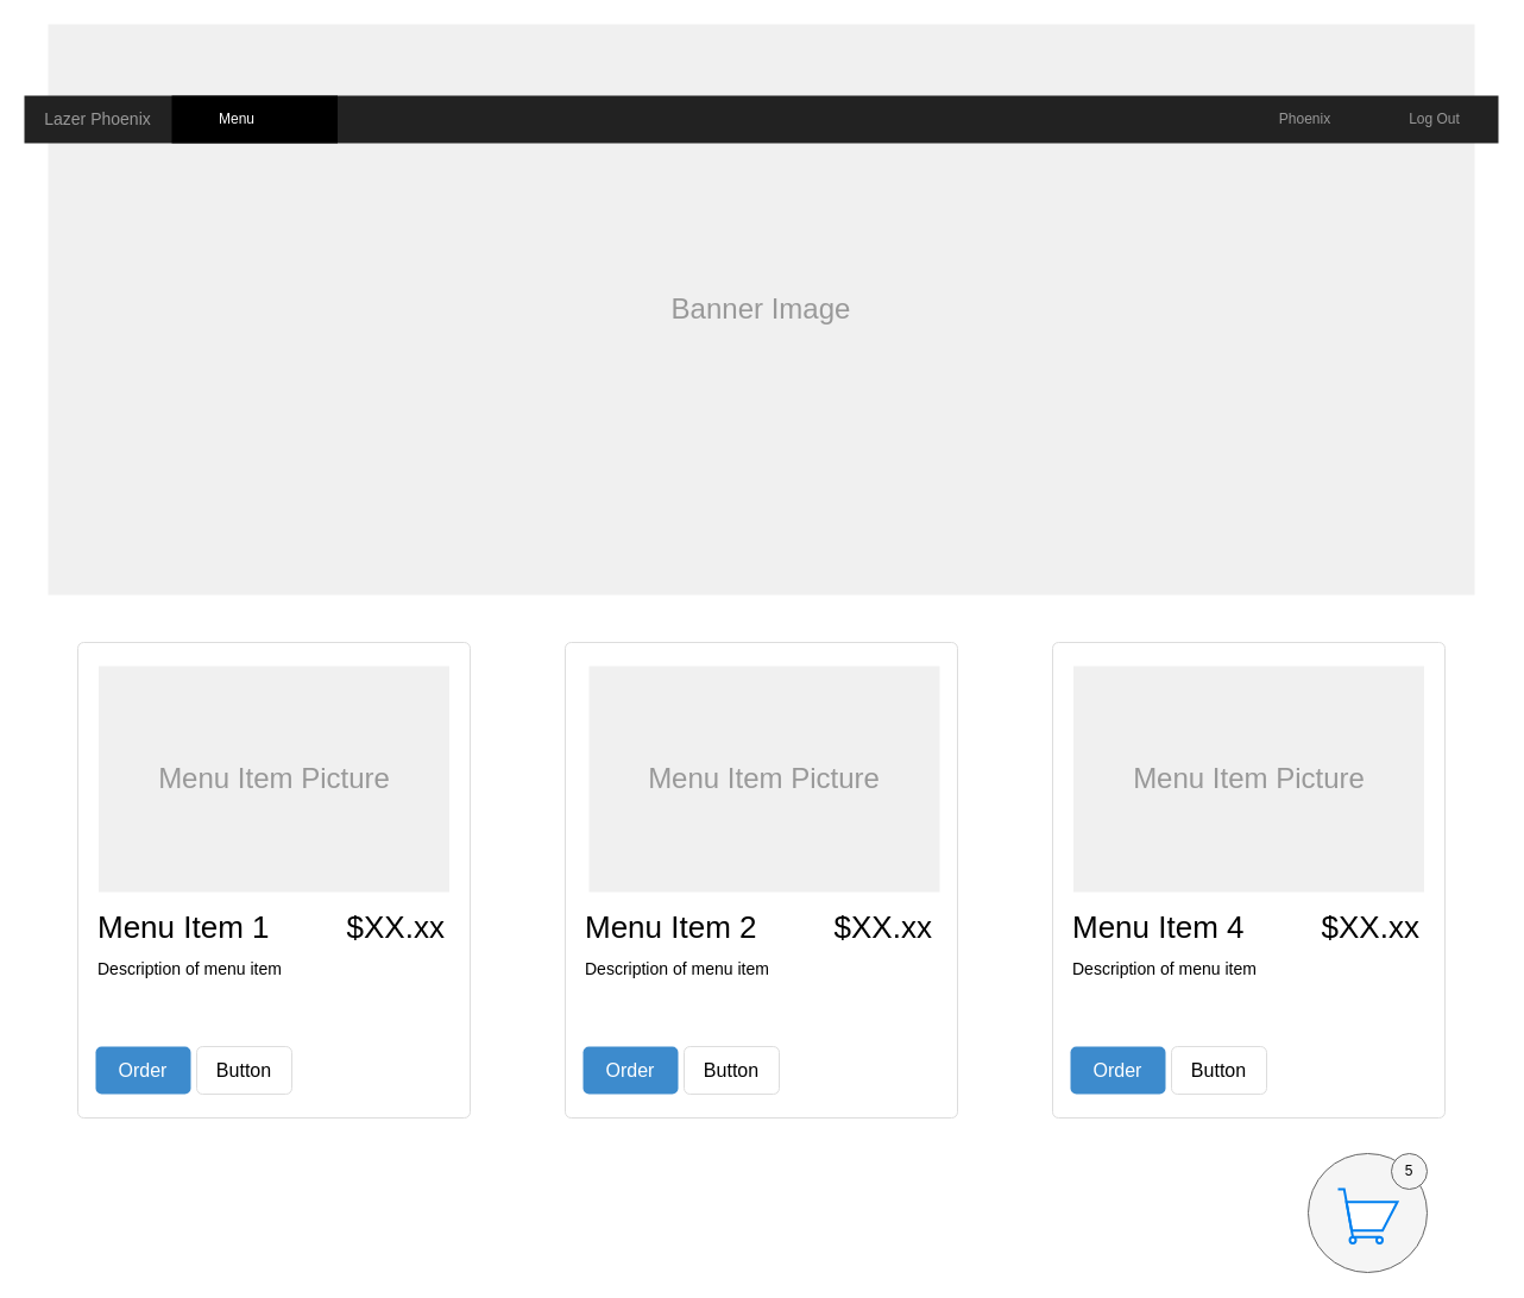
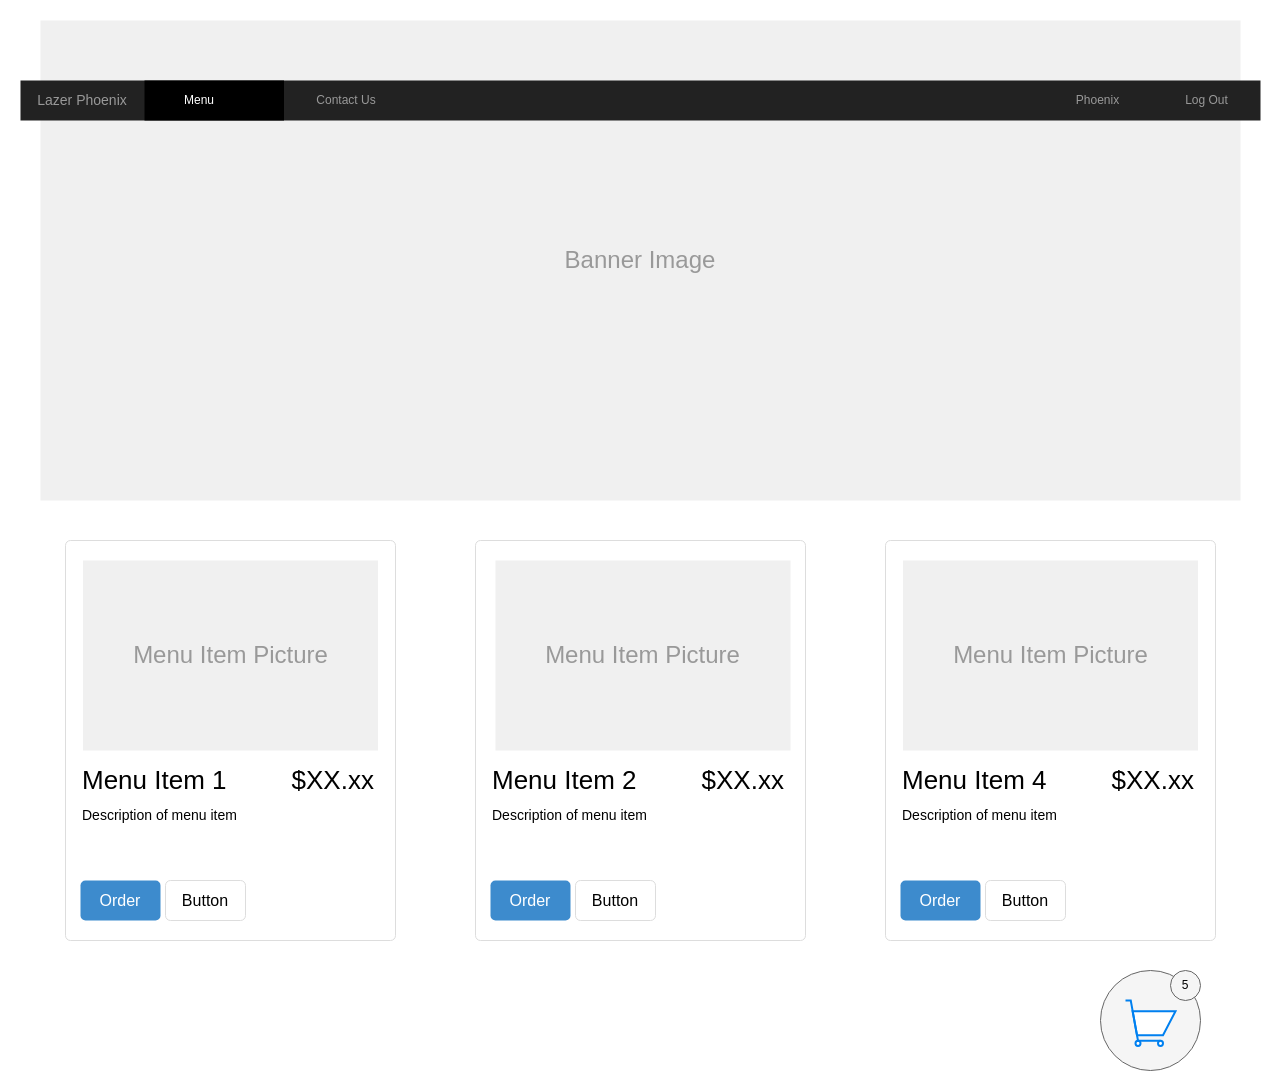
  <mxCell id="0" style=";html=1;" />
  <mxCell id="1" style=";html=1;" parent="0" />
  <mxCell id="2" value="Banner Image" style="shape=rect;fontSize=24;fillColor=#f0f0f0;strokeColor=none;fontColor=#999999;whiteSpace=wrap;" parent="1" vertex="1"><mxGeometry x="40" y="20" width="1200" height="480" as="geometry" /></mxCell>
  <mxCell id="3" value="" style="html=1;shadow=0;dashed=0;shape=mxgraph.bootstrap.rect;fillColor=#222222;strokeColor=none;whiteSpace=wrap;rounded=0;fontSize=12;fontColor=#000000;align=center;" parent="1" vertex="1"><mxGeometry y="80" width="1240" height="40" as="geometry" x="20" /></mxCell>
  <mxCell id="4" value="Lazer Phoenix" style="html=1;shadow=0;dashed=0;fillColor=none;strokeColor=none;shape=mxgraph.bootstrap.rect;fontColor=#999999;fontSize=14;whiteSpace=wrap;" parent="3" vertex="1"><mxGeometry width="124" height="40" as="geometry" /></mxCell>
  <mxCell id="5" value="Menu" style="html=1;shadow=0;dashed=0;shape=mxgraph.bootstrap.rect;fillColor=#000000;strokeColor=none;fontColor=#ffffff;spacingRight=30;whiteSpace=wrap;" parent="3" vertex="1"><mxGeometry x="124" width="139.5" height="40" as="geometry" /></mxCell>
+ <mxCell id="6" value="Contact Us" style="html=1;shadow=0;dashed=0;fillColor=none;strokeColor=none;shape=mxgraph.bootstrap.rect;fontColor=#999999;whiteSpace=wrap;" parent="3" vertex="1"><mxGeometry x="263.505" width="124" height="40" as="geometry" /></mxCell>
  <mxCell id="7" value="Phoenix" style="html=1;shadow=0;dashed=0;fillColor=none;strokeColor=none;shape=mxgraph.bootstrap.rect;fontColor=#999999;whiteSpace=wrap;" parent="3" vertex="1"><mxGeometry x="1023" width="108.5" height="40" as="geometry" /></mxCell>
  <mxCell id="8" value="Log Out" style="html=1;shadow=0;dashed=0;fillColor=none;strokeColor=none;shape=mxgraph.bootstrap.rect;fontColor=#999999;whiteSpace=wrap;" parent="3" vertex="1"><mxGeometry x="1131.5" width="108.5" height="40" as="geometry" /></mxCell>
  <mxCell id="9" value="" style="html=1;shadow=0;dashed=0;shape=mxgraph.bootstrap.rrect;rSize=5;strokeColor=#dddddd;rounded=0;fontSize=12;align=center;" parent="1" vertex="1"><mxGeometry x="65" y="540" width="330" height="400" as="geometry" /></mxCell>
  <mxCell id="10" value="Menu Item 1&amp;nbsp; &amp;nbsp; &amp;nbsp; &amp;nbsp; &amp;nbsp;$XX.xx" style="html=1;shadow=0;dashed=0;shape=mxgraph.bootstrap.anchor;fontSize=26;align=left;whiteSpace=wrap;" parent="9" vertex="1"><mxGeometry x="15" y="220" width="300" height="40" as="geometry" /></mxCell>
  <mxCell id="11" value="Description of menu item" style="html=1;shadow=0;dashed=0;shape=mxgraph.bootstrap.anchor;strokeColor=#dddddd;whiteSpace=wrap;align=left;verticalAlign=top;fontSize=14;whiteSpace=wrap;" parent="9" vertex="1"><mxGeometry x="15" y="260" width="300" height="80" as="geometry" /></mxCell>
  <mxCell id="12" value="Order" style="html=1;shadow=0;dashed=0;shape=mxgraph.bootstrap.rrect;rSize=5;fontSize=16;fillColor=#3D8BCD;strokeColor=none;fontColor=#ffffff;whiteSpace=wrap;" parent="9" vertex="1"><mxGeometry y="1" width="80" height="40" relative="1" as="geometry"><mxPoint x="15" y="-60" as="offset" /></mxGeometry></mxCell>
  <mxCell id="13" value="Button" style="html=1;shadow=0;dashed=0;shape=mxgraph.bootstrap.rrect;rSize=5;fontSize=16;strokeColor=#dddddd;whiteSpace=wrap;" parent="9" vertex="1"><mxGeometry y="1" width="80" height="40" relative="1" as="geometry"><mxPoint x="100" y="-60" as="offset" /></mxGeometry></mxCell>
  <mxCell id="14" value="Menu Item Picture" style="shape=rect;fontSize=24;fillColor=#f0f0f0;strokeColor=none;fontColor=#999999;whiteSpace=wrap;" parent="9" vertex="1"><mxGeometry x="17.5" y="20" width="295" height="190" as="geometry" /></mxCell>
  <mxCell id="15" value="" style="html=1;shadow=0;dashed=0;shape=mxgraph.bootstrap.rrect;rSize=5;strokeColor=#dddddd;rounded=0;fontSize=12;align=center;" parent="1" vertex="1"><mxGeometry x="475" y="540" width="330" height="400" as="geometry" /></mxCell>
  <mxCell id="16" value="Menu Item 2&amp;nbsp; &amp;nbsp; &amp;nbsp; &amp;nbsp; &amp;nbsp;$XX.xx" style="html=1;shadow=0;dashed=0;shape=mxgraph.bootstrap.anchor;fontSize=26;align=left;whiteSpace=wrap;" parent="15" vertex="1"><mxGeometry x="15" y="220" width="300" height="40" as="geometry" /></mxCell>
  <mxCell id="17" value="Description of menu item" style="html=1;shadow=0;dashed=0;shape=mxgraph.bootstrap.anchor;strokeColor=#dddddd;whiteSpace=wrap;align=left;verticalAlign=top;fontSize=14;whiteSpace=wrap;" parent="15" vertex="1"><mxGeometry x="15" y="260" width="300" height="80" as="geometry" /></mxCell>
  <mxCell id="18" value="Order" style="html=1;shadow=0;dashed=0;shape=mxgraph.bootstrap.rrect;rSize=5;fontSize=16;fillColor=#3D8BCD;strokeColor=none;fontColor=#ffffff;whiteSpace=wrap;" parent="15" vertex="1"><mxGeometry y="1" width="80" height="40" relative="1" as="geometry"><mxPoint x="15" y="-60" as="offset" /></mxGeometry></mxCell>
  <mxCell id="19" value="Button" style="html=1;shadow=0;dashed=0;shape=mxgraph.bootstrap.rrect;rSize=5;fontSize=16;strokeColor=#dddddd;whiteSpace=wrap;" parent="15" vertex="1"><mxGeometry y="1" width="80" height="40" relative="1" as="geometry"><mxPoint x="100" y="-60" as="offset" /></mxGeometry></mxCell>
  <mxCell id="20" value="Menu Item Picture" style="shape=rect;fontSize=24;fillColor=#f0f0f0;strokeColor=none;fontColor=#999999;whiteSpace=wrap;" parent="15" vertex="1"><mxGeometry x="20" y="20" width="295" height="190" as="geometry" /></mxCell>
  <mxCell id="21" value="" style="html=1;shadow=0;dashed=0;shape=mxgraph.bootstrap.rrect;rSize=5;strokeColor=#dddddd;rounded=0;fontSize=12;align=center;" parent="1" vertex="1"><mxGeometry x="885" y="540" width="330" height="400" as="geometry" /></mxCell>
  <mxCell id="22" value="Menu Item 4&amp;nbsp; &amp;nbsp; &amp;nbsp; &amp;nbsp; &amp;nbsp;$XX.xx" style="html=1;shadow=0;dashed=0;shape=mxgraph.bootstrap.anchor;fontSize=26;align=left;whiteSpace=wrap;" parent="21" vertex="1"><mxGeometry x="15" y="220" width="300" height="40" as="geometry" /></mxCell>
  <mxCell id="23" value="Description of menu item" style="html=1;shadow=0;dashed=0;shape=mxgraph.bootstrap.anchor;strokeColor=#dddddd;whiteSpace=wrap;align=left;verticalAlign=top;fontSize=14;whiteSpace=wrap;" parent="21" vertex="1"><mxGeometry x="15" y="260" width="300" height="80" as="geometry" /></mxCell>
  <mxCell id="24" value="Order" style="html=1;shadow=0;dashed=0;shape=mxgraph.bootstrap.rrect;rSize=5;fontSize=16;fillColor=#3D8BCD;strokeColor=none;fontColor=#ffffff;whiteSpace=wrap;" parent="21" vertex="1"><mxGeometry y="1" width="80" height="40" relative="1" as="geometry"><mxPoint x="15" y="-60" as="offset" /></mxGeometry></mxCell>
  <mxCell id="25" value="Button" style="html=1;shadow=0;dashed=0;shape=mxgraph.bootstrap.rrect;rSize=5;fontSize=16;strokeColor=#dddddd;whiteSpace=wrap;" parent="21" vertex="1"><mxGeometry y="1" width="80" height="40" relative="1" as="geometry"><mxPoint x="100" y="-60" as="offset" /></mxGeometry></mxCell>
  <mxCell id="26" value="Menu Item Picture" style="shape=rect;fontSize=24;fillColor=#f0f0f0;strokeColor=none;fontColor=#999999;whiteSpace=wrap;" parent="21" vertex="1"><mxGeometry x="17.5" y="20" width="295" height="190" as="geometry" /></mxCell>
  <mxCell id="27" value="" style="html=1;shadow=0;dashed=0;shape=mxgraph.bootstrap.radioButton2;labelPosition=right;verticalLabelPosition=middle;align=left;verticalAlign=middle;checked=0;spacing=5;checkedFill=#0085FC;checkedStroke=#ffffff;sketch=0;fillColor=#f5f5f5;fontColor=#333333;strokeColor=#666666;" parent="1" vertex="1"><mxGeometry x="1100" y="970" width="100" height="100" as="geometry" /></mxCell>
  <mxCell id="28" value="" style="html=1;shadow=0;dashed=0;shape=mxgraph.bootstrap.radioButton2;labelPosition=right;verticalLabelPosition=middle;align=left;verticalAlign=middle;checked=0;spacing=5;checkedFill=#0085FC;checkedStroke=#ffffff;sketch=0;fillColor=#f5f5f5;fontColor=#333333;strokeColor=#666666;" parent="1" vertex="1"><mxGeometry x="1170" y="970" width="30" height="30" as="geometry" /></mxCell>
  <mxCell id="29" value="5" style="text;html=1;align=center;verticalAlign=middle;whiteSpace=wrap;rounded=0;" parent="1" vertex="1"><mxGeometry x="1155" y="970" width="60" height="30" as="geometry" /></mxCell>
  <mxCell id="30" value="" style="html=1;verticalLabelPosition=bottom;align=center;labelBackgroundColor=#ffffff;verticalAlign=top;strokeWidth=2;strokeColor=#0080F0;shadow=0;dashed=0;shape=mxgraph.ios7.icons.shopping_cart;" parent="1" vertex="1"><mxGeometry x="1125" y="1000" width="50" height="45.5" as="geometry" /></mxCell>
